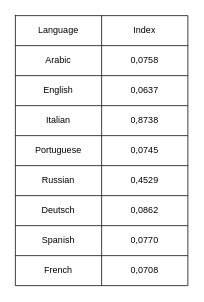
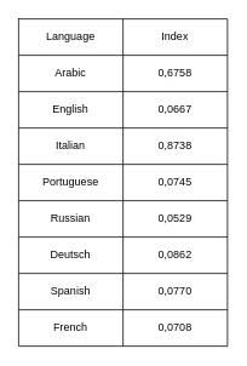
  <mxCell id="0" />
  <mxCell id="1" parent="0" />
  <mxCell id="2" value="" style="shape=table;startSize=0;container=1;collapsible=0;childLayout=tableLayout;fillColor=none;" vertex="1" parent="1"><mxGeometry x="20" y="20" width="230" height="360" as="geometry" /></mxCell>
  <mxCell id="3" value="" style="shape=tableRow;horizontal=0;startSize=0;swimlaneHead=0;swimlaneBody=0;strokeColor=inherit;top=0;left=0;bottom=0;right=0;collapsible=0;dropTarget=0;fillColor=none;points=[[0,0.5],[1,0.5]];portConstraint=eastwest;" vertex="1" parent="2"><mxGeometry width="230" height="40" as="geometry" /></mxCell>
  <mxCell id="4" value="Language" style="shape=partialRectangle;html=1;whiteSpace=wrap;connectable=0;strokeColor=inherit;overflow=hidden;fillColor=none;top=0;left=0;bottom=0;right=0;pointerEvents=1;" vertex="1" parent="3"><mxGeometry width="115" height="40" as="geometry"><mxRectangle width="115" height="40" as="alternateBounds" /></mxGeometry></mxCell>
  <mxCell id="5" value="Index" style="shape=partialRectangle;html=1;whiteSpace=wrap;connectable=0;strokeColor=inherit;overflow=hidden;fillColor=none;top=0;left=0;bottom=0;right=0;pointerEvents=1;" vertex="1" parent="3"><mxGeometry x="115" width="115" height="40" as="geometry"><mxRectangle width="115" height="40" as="alternateBounds" /></mxGeometry></mxCell>
  <mxCell id="6" value="" style="shape=tableRow;horizontal=0;startSize=0;swimlaneHead=0;swimlaneBody=0;strokeColor=inherit;top=0;left=0;bottom=0;right=0;collapsible=0;dropTarget=0;fillColor=none;points=[[0,0.5],[1,0.5]];portConstraint=eastwest;" vertex="1" parent="2"><mxGeometry y="40" width="230" height="40" as="geometry" /></mxCell>
  <mxCell id="7" value="Arabic" style="shape=partialRectangle;html=1;whiteSpace=wrap;connectable=0;strokeColor=inherit;overflow=hidden;fillColor=none;top=0;left=0;bottom=0;right=0;pointerEvents=1;" vertex="1" parent="6"><mxGeometry width="115" height="40" as="geometry"><mxRectangle width="115" height="40" as="alternateBounds" /></mxGeometry></mxCell>
- <mxCell id="8" value="0,0758" style="shape=partialRectangle;html=1;whiteSpace=wrap;connectable=0;strokeColor=inherit;overflow=hidden;fillColor=none;top=0;left=0;bottom=0;right=0;pointerEvents=1;" vertex="1" parent="6"><mxGeometry x="115" width="115" height="40" as="geometry"><mxRectangle width="115" height="40" as="alternateBounds" /></mxGeometry></mxCell>
+ <mxCell id="8" value="0,6758" style="shape=partialRectangle;html=1;whiteSpace=wrap;connectable=0;strokeColor=inherit;overflow=hidden;fillColor=none;top=0;left=0;bottom=0;right=0;pointerEvents=1;" vertex="1" parent="6"><mxGeometry x="115" width="115" height="40" as="geometry"><mxRectangle width="115" height="40" as="alternateBounds" /></mxGeometry></mxCell>
  <mxCell id="9" value="" style="shape=tableRow;horizontal=0;startSize=0;swimlaneHead=0;swimlaneBody=0;strokeColor=inherit;top=0;left=0;bottom=0;right=0;collapsible=0;dropTarget=0;fillColor=none;points=[[0,0.5],[1,0.5]];portConstraint=eastwest;" vertex="1" parent="2"><mxGeometry y="80" width="230" height="40" as="geometry" /></mxCell>
  <mxCell id="10" value="English" style="shape=partialRectangle;html=1;whiteSpace=wrap;connectable=0;strokeColor=inherit;overflow=hidden;fillColor=none;top=0;left=0;bottom=0;right=0;pointerEvents=1;" vertex="1" parent="9"><mxGeometry width="115" height="40" as="geometry"><mxRectangle width="115" height="40" as="alternateBounds" /></mxGeometry></mxCell>
- <mxCell id="11" value="0,0637" style="shape=partialRectangle;html=1;whiteSpace=wrap;connectable=0;strokeColor=inherit;overflow=hidden;fillColor=none;top=0;left=0;bottom=0;right=0;pointerEvents=1;" vertex="1" parent="9"><mxGeometry x="115" width="115" height="40" as="geometry"><mxRectangle width="115" height="40" as="alternateBounds" /></mxGeometry></mxCell>
+ <mxCell id="11" value="0,0667" style="shape=partialRectangle;html=1;whiteSpace=wrap;connectable=0;strokeColor=inherit;overflow=hidden;fillColor=none;top=0;left=0;bottom=0;right=0;pointerEvents=1;" vertex="1" parent="9"><mxGeometry x="115" width="115" height="40" as="geometry"><mxRectangle width="115" height="40" as="alternateBounds" /></mxGeometry></mxCell>
  <mxCell id="12" value="" style="shape=tableRow;horizontal=0;startSize=0;swimlaneHead=0;swimlaneBody=0;strokeColor=inherit;top=0;left=0;bottom=0;right=0;collapsible=0;dropTarget=0;fillColor=none;points=[[0,0.5],[1,0.5]];portConstraint=eastwest;" vertex="1" parent="2"><mxGeometry y="120" width="230" height="40" as="geometry" /></mxCell>
  <mxCell id="13" value="Italian" style="shape=partialRectangle;html=1;whiteSpace=wrap;connectable=0;strokeColor=inherit;overflow=hidden;fillColor=none;top=0;left=0;bottom=0;right=0;pointerEvents=1;" vertex="1" parent="12"><mxGeometry width="115" height="40" as="geometry"><mxRectangle width="115" height="40" as="alternateBounds" /></mxGeometry></mxCell>
  <mxCell id="14" value="0,8738" style="shape=partialRectangle;html=1;whiteSpace=wrap;connectable=0;strokeColor=inherit;overflow=hidden;fillColor=none;top=0;left=0;bottom=0;right=0;pointerEvents=1;" vertex="1" parent="12"><mxGeometry x="115" width="115" height="40" as="geometry"><mxRectangle width="115" height="40" as="alternateBounds" /></mxGeometry></mxCell>
  <mxCell id="15" value="" style="shape=tableRow;horizontal=0;startSize=0;swimlaneHead=0;swimlaneBody=0;strokeColor=inherit;top=0;left=0;bottom=0;right=0;collapsible=0;dropTarget=0;fillColor=none;points=[[0,0.5],[1,0.5]];portConstraint=eastwest;" vertex="1" parent="2"><mxGeometry y="160" width="230" height="40" as="geometry" /></mxCell>
  <mxCell id="16" value="Portuguese" style="shape=partialRectangle;html=1;whiteSpace=wrap;connectable=0;strokeColor=inherit;overflow=hidden;fillColor=none;top=0;left=0;bottom=0;right=0;pointerEvents=1;" vertex="1" parent="15"><mxGeometry width="115" height="40" as="geometry"><mxRectangle width="115" height="40" as="alternateBounds" /></mxGeometry></mxCell>
  <mxCell id="17" value="0,0745" style="shape=partialRectangle;html=1;whiteSpace=wrap;connectable=0;strokeColor=inherit;overflow=hidden;fillColor=none;top=0;left=0;bottom=0;right=0;pointerEvents=1;" vertex="1" parent="15"><mxGeometry x="115" width="115" height="40" as="geometry"><mxRectangle width="115" height="40" as="alternateBounds" /></mxGeometry></mxCell>
  <mxCell id="18" value="" style="shape=tableRow;horizontal=0;startSize=0;swimlaneHead=0;swimlaneBody=0;strokeColor=inherit;top=0;left=0;bottom=0;right=0;collapsible=0;dropTarget=0;fillColor=none;points=[[0,0.5],[1,0.5]];portConstraint=eastwest;" vertex="1" parent="2"><mxGeometry y="200" width="230" height="40" as="geometry" /></mxCell>
  <mxCell id="19" value="Russian" style="shape=partialRectangle;html=1;whiteSpace=wrap;connectable=0;strokeColor=inherit;overflow=hidden;fillColor=none;top=0;left=0;bottom=0;right=0;pointerEvents=1;" vertex="1" parent="18"><mxGeometry width="115" height="40" as="geometry"><mxRectangle width="115" height="40" as="alternateBounds" /></mxGeometry></mxCell>
- <mxCell id="20" value="0,4529" style="shape=partialRectangle;html=1;whiteSpace=wrap;connectable=0;strokeColor=inherit;overflow=hidden;fillColor=none;top=0;left=0;bottom=0;right=0;pointerEvents=1;" vertex="1" parent="18"><mxGeometry x="115" width="115" height="40" as="geometry"><mxRectangle width="115" height="40" as="alternateBounds" /></mxGeometry></mxCell>
+ <mxCell id="20" value="0,0529" style="shape=partialRectangle;html=1;whiteSpace=wrap;connectable=0;strokeColor=inherit;overflow=hidden;fillColor=none;top=0;left=0;bottom=0;right=0;pointerEvents=1;" vertex="1" parent="18"><mxGeometry x="115" width="115" height="40" as="geometry"><mxRectangle width="115" height="40" as="alternateBounds" /></mxGeometry></mxCell>
  <mxCell id="21" value="" style="shape=tableRow;horizontal=0;startSize=0;swimlaneHead=0;swimlaneBody=0;strokeColor=inherit;top=0;left=0;bottom=0;right=0;collapsible=0;dropTarget=0;fillColor=none;points=[[0,0.5],[1,0.5]];portConstraint=eastwest;" vertex="1" parent="2"><mxGeometry y="240" width="230" height="40" as="geometry" /></mxCell>
  <mxCell id="22" value="Deutsch" style="shape=partialRectangle;html=1;whiteSpace=wrap;connectable=0;strokeColor=inherit;overflow=hidden;fillColor=none;top=0;left=0;bottom=0;right=0;pointerEvents=1;" vertex="1" parent="21"><mxGeometry width="115" height="40" as="geometry"><mxRectangle width="115" height="40" as="alternateBounds" /></mxGeometry></mxCell>
  <mxCell id="23" value="0,0862" style="shape=partialRectangle;html=1;whiteSpace=wrap;connectable=0;strokeColor=inherit;overflow=hidden;fillColor=none;top=0;left=0;bottom=0;right=0;pointerEvents=1;" vertex="1" parent="21"><mxGeometry x="115" width="115" height="40" as="geometry"><mxRectangle width="115" height="40" as="alternateBounds" /></mxGeometry></mxCell>
  <mxCell id="24" value="" style="shape=tableRow;horizontal=0;startSize=0;swimlaneHead=0;swimlaneBody=0;strokeColor=inherit;top=0;left=0;bottom=0;right=0;collapsible=0;dropTarget=0;fillColor=none;points=[[0,0.5],[1,0.5]];portConstraint=eastwest;" vertex="1" parent="2"><mxGeometry y="280" width="230" height="40" as="geometry" /></mxCell>
  <mxCell id="25" value="Spanish" style="shape=partialRectangle;html=1;whiteSpace=wrap;connectable=0;strokeColor=inherit;overflow=hidden;fillColor=none;top=0;left=0;bottom=0;right=0;pointerEvents=1;" vertex="1" parent="24"><mxGeometry width="115" height="40" as="geometry"><mxRectangle width="115" height="40" as="alternateBounds" /></mxGeometry></mxCell>
  <mxCell id="26" value="0,0770" style="shape=partialRectangle;html=1;whiteSpace=wrap;connectable=0;strokeColor=inherit;overflow=hidden;fillColor=none;top=0;left=0;bottom=0;right=0;pointerEvents=1;" vertex="1" parent="24"><mxGeometry x="115" width="115" height="40" as="geometry"><mxRectangle width="115" height="40" as="alternateBounds" /></mxGeometry></mxCell>
  <mxCell id="27" value="" style="shape=tableRow;horizontal=0;startSize=0;swimlaneHead=0;swimlaneBody=0;strokeColor=inherit;top=0;left=0;bottom=0;right=0;collapsible=0;dropTarget=0;fillColor=none;points=[[0,0.5],[1,0.5]];portConstraint=eastwest;" vertex="1" parent="2"><mxGeometry y="320" width="230" height="40" as="geometry" /></mxCell>
  <mxCell id="28" value="French" style="shape=partialRectangle;html=1;whiteSpace=wrap;connectable=0;strokeColor=inherit;overflow=hidden;fillColor=none;top=0;left=0;bottom=0;right=0;pointerEvents=1;" vertex="1" parent="27"><mxGeometry width="115" height="40" as="geometry"><mxRectangle width="115" height="40" as="alternateBounds" /></mxGeometry></mxCell>
  <mxCell id="29" value="0,0708" style="shape=partialRectangle;html=1;whiteSpace=wrap;connectable=0;strokeColor=inherit;overflow=hidden;fillColor=none;top=0;left=0;bottom=0;right=0;pointerEvents=1;" vertex="1" parent="27"><mxGeometry x="115" width="115" height="40" as="geometry"><mxRectangle width="115" height="40" as="alternateBounds" /></mxGeometry></mxCell>
